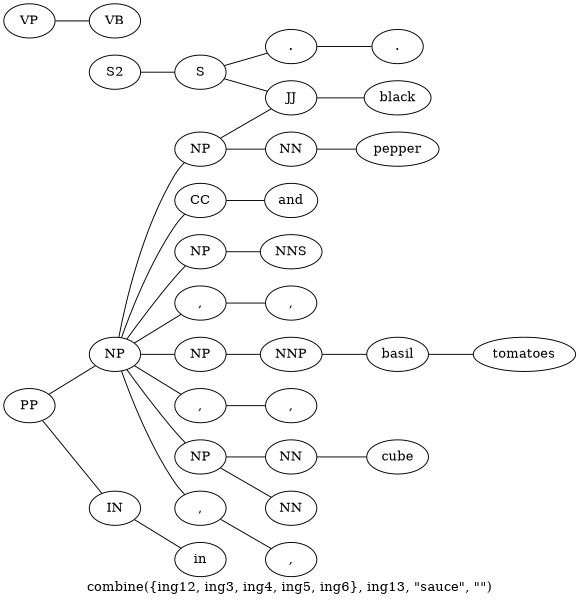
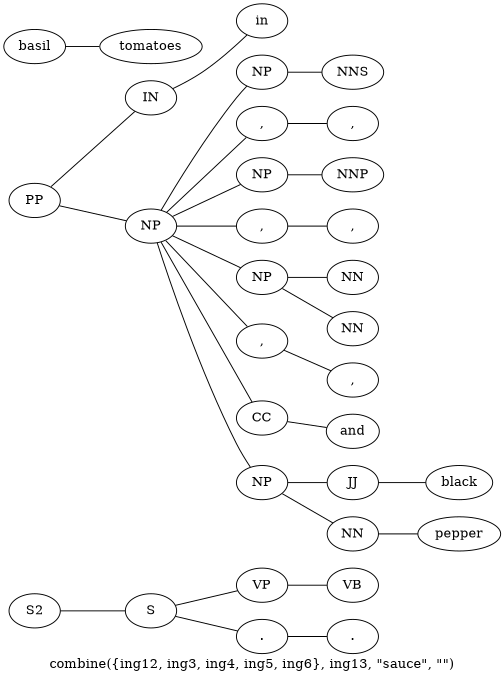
  graph {
    label="combine({ing12, ing3, ing4, ing5, ing6}, ing13, \"sauce\", \"\")"
    rankdir=LR
    n1 [label=S2]
    n2 [label=S]
    n3 [label=VP]
    n4 [label="."]
    n5 [label=VB]
    n6 [label="."]
    n7 [label=PP]
    n8 [label=IN]
    n9 [label=NP]
    n10 [label=in]
    n11 [label=NP]
    n12 [label=","]
    n13 [label=NP]
    n14 [label=","]
    n15 [label=NP]
    n16 [label=","]
    n17 [label=CC]
    n18 [label=NP]
    n19 [label=NNS]
    n20 [label=","]
    n21 [label=NNP]
    n22 [label=","]
    n23 [label=NN]
    n24 [label=NN]
    n25 [label=","]
    n26 [label=and]
    n27 [label=JJ]
    n28 [label=NN]
    n29 [label=tomatoes]
    n30 [label=basil]
-   n31 [label=cube]
    n32 [label=black]
    n33 [label=pepper]
    n1 -- n2
-   n2 -- n27
+   n2 -- n3
    n2 -- n4
    n3 -- n5
    n4 -- n6
    n7 -- n8
    n7 -- n9
    n8 -- n10
    n9 -- n11
    n9 -- n12
    n9 -- n13
    n9 -- n14
    n9 -- n15
    n9 -- n16
    n9 -- n17
    n9 -- n18
    n11 -- n19
    n12 -- n20
    n13 -- n21
    n14 -- n22
    n15 -- n23
    n15 -- n24
    n16 -- n25
    n17 -- n26
    n18 -- n27
    n18 -- n28
-   n21 -- n30
-   n24 -- n31
    n27 -- n32
    n28 -- n33
    n30 -- n29
  }
